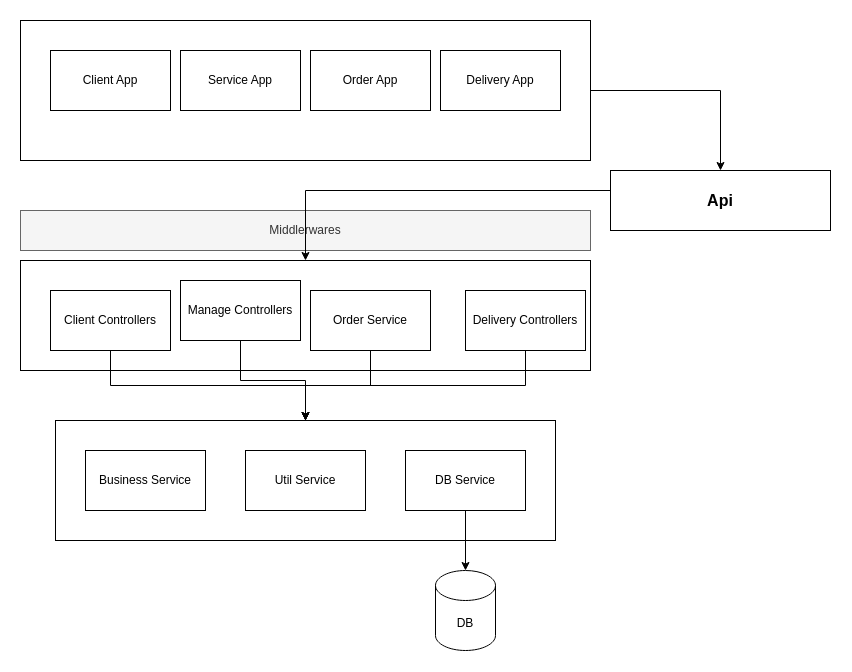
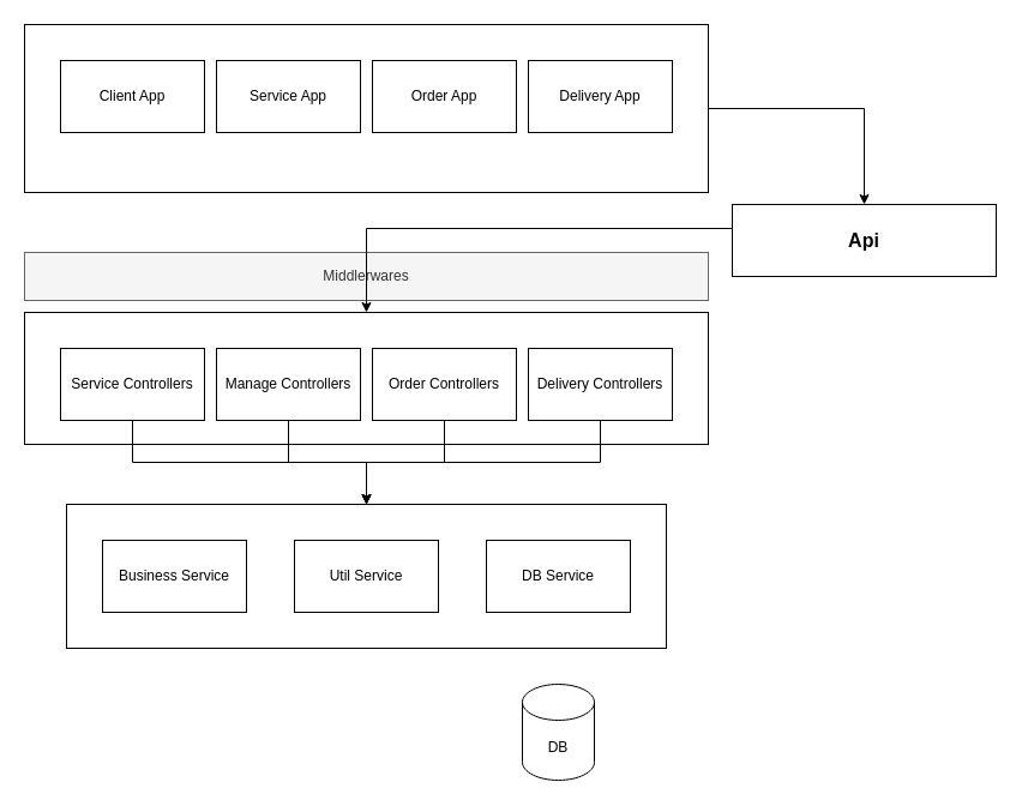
  <mxCell id="0" />
  <mxCell id="1" parent="0" />
  <mxCell id="2" value="Middlerwares" style="rounded=0;whiteSpace=wrap;html=1;fillColor=#f5f5f5;fontColor=#333333;strokeColor=#666666;" vertex="1" parent="1"><mxGeometry x="20" y="210" width="570" height="40" as="geometry" /></mxCell>
  <mxCell id="3" value="" style="rounded=0;whiteSpace=wrap;html=1;" vertex="1" parent="1"><mxGeometry x="55" y="420" width="500" height="120" as="geometry" /></mxCell>
  <mxCell id="4" value="Util Service" style="rounded=0;whiteSpace=wrap;html=1;" vertex="1" parent="1"><mxGeometry x="245" y="450" width="120" height="60" as="geometry" /></mxCell>
- <mxCell id="5" style="edgeStyle=orthogonalEdgeStyle;rounded=0;orthogonalLoop=1;jettySize=auto;html=1;" edge="1" parent="1" source="6" target="23"><mxGeometry relative="1" as="geometry" /></mxCell>
  <mxCell id="6" value="DB Service" style="rounded=0;whiteSpace=wrap;html=1;" vertex="1" parent="1"><mxGeometry x="405" y="450" width="120" height="60" as="geometry" /></mxCell>
  <mxCell id="7" value="Business Service" style="rounded=0;whiteSpace=wrap;html=1;" vertex="1" parent="1"><mxGeometry x="85" y="450" width="120" height="60" as="geometry" /></mxCell>
  <mxCell id="8" value="" style="rounded=0;whiteSpace=wrap;html=1;" vertex="1" parent="1"><mxGeometry x="20" y="260" width="570" height="110" as="geometry" /></mxCell>
  <mxCell id="9" value="" style="edgeStyle=orthogonalEdgeStyle;rounded=0;orthogonalLoop=1;jettySize=auto;html=1;" edge="1" parent="1" source="10" target="3"><mxGeometry relative="1" as="geometry" /></mxCell>
- <mxCell id="10" value="Client Controllers" style="rounded=0;whiteSpace=wrap;html=1;" vertex="1" parent="1"><mxGeometry x="50" y="290" width="120" height="60" as="geometry" /></mxCell>
+ <mxCell id="10" value="Service Controllers" style="rounded=0;whiteSpace=wrap;html=1;" vertex="1" parent="1"><mxGeometry x="50" y="290" width="120" height="60" as="geometry" /></mxCell>
  <mxCell id="11" style="edgeStyle=orthogonalEdgeStyle;rounded=0;orthogonalLoop=1;jettySize=auto;html=1;entryX=0.5;entryY=0;entryDx=0;entryDy=0;" edge="1" parent="1" source="12" target="3"><mxGeometry relative="1" as="geometry" /></mxCell>
- <mxCell id="12" value="Manage Controllers" style="rounded=0;whiteSpace=wrap;html=1;" vertex="1" parent="1"><mxGeometry x="180" y="280" width="120" height="60" as="geometry" /></mxCell>
+ <mxCell id="12" value="Manage Controllers" style="rounded=0;whiteSpace=wrap;html=1;" vertex="1" parent="1"><mxGeometry x="180" y="290" width="120" height="60" as="geometry" /></mxCell>
  <mxCell id="13" style="edgeStyle=orthogonalEdgeStyle;rounded=0;orthogonalLoop=1;jettySize=auto;html=1;entryX=0.5;entryY=0;entryDx=0;entryDy=0;" edge="1" parent="1" source="14" target="3"><mxGeometry relative="1" as="geometry" /></mxCell>
- <mxCell id="14" value="Order Service" style="rounded=0;whiteSpace=wrap;html=1;" vertex="1" parent="1"><mxGeometry x="310" y="290" width="120" height="60" as="geometry" /></mxCell>
+ <mxCell id="14" value="Order Controllers" style="rounded=0;whiteSpace=wrap;html=1;" vertex="1" parent="1"><mxGeometry x="310" y="290" width="120" height="60" as="geometry" /></mxCell>
  <mxCell id="15" style="edgeStyle=orthogonalEdgeStyle;rounded=0;orthogonalLoop=1;jettySize=auto;html=1;entryX=0.5;entryY=0;entryDx=0;entryDy=0;" edge="1" parent="1" source="16" target="3"><mxGeometry relative="1" as="geometry" /></mxCell>
- <mxCell id="16" value="Delivery Controllers" style="rounded=0;whiteSpace=wrap;html=1;" vertex="1" parent="1"><mxGeometry x="465" y="290" width="120" height="60" as="geometry" /></mxCell>
+ <mxCell id="16" value="Delivery Controllers" style="rounded=0;whiteSpace=wrap;html=1;" vertex="1" parent="1"><mxGeometry x="440" y="290" width="120" height="60" as="geometry" /></mxCell>
  <mxCell id="17" style="edgeStyle=orthogonalEdgeStyle;rounded=0;orthogonalLoop=1;jettySize=auto;html=1;entryX=0.5;entryY=0;entryDx=0;entryDy=0;fontSize=16;" edge="1" parent="1" source="18" target="25"><mxGeometry relative="1" as="geometry" /></mxCell>
  <mxCell id="18" value="" style="rounded=0;whiteSpace=wrap;html=1;" vertex="1" parent="1"><mxGeometry x="20" y="20" width="570" height="140" as="geometry" /></mxCell>
  <mxCell id="19" value="Client App" style="rounded=0;whiteSpace=wrap;html=1;" vertex="1" parent="1"><mxGeometry x="50" y="50" width="120" height="60" as="geometry" /></mxCell>
  <mxCell id="20" value="Service App" style="rounded=0;whiteSpace=wrap;html=1;" vertex="1" parent="1"><mxGeometry x="180" y="50" width="120" height="60" as="geometry" /></mxCell>
  <mxCell id="21" value="Order App" style="rounded=0;whiteSpace=wrap;html=1;" vertex="1" parent="1"><mxGeometry x="310" y="50" width="120" height="60" as="geometry" /></mxCell>
  <mxCell id="22" value="Delivery App" style="rounded=0;whiteSpace=wrap;html=1;" vertex="1" parent="1"><mxGeometry x="440" y="50" width="120" height="60" as="geometry" /></mxCell>
  <mxCell id="23" value="DB" style="shape=cylinder3;whiteSpace=wrap;html=1;boundedLbl=1;backgroundOutline=1;size=15;" vertex="1" parent="1"><mxGeometry x="435" y="570" width="60" height="80" as="geometry" /></mxCell>
  <mxCell id="24" style="edgeStyle=orthogonalEdgeStyle;rounded=0;orthogonalLoop=1;jettySize=auto;html=1;fontSize=16;" edge="1" parent="1" source="25" target="8"><mxGeometry relative="1" as="geometry"><Array as="points"><mxPoint x="305" y="190" /></Array></mxGeometry></mxCell>
  <mxCell id="25" value="&lt;font style=&quot;font-size: 16px&quot;&gt;&lt;b&gt;Api&lt;/b&gt;&lt;/font&gt;" style="rounded=0;whiteSpace=wrap;html=1;" vertex="1" parent="1"><mxGeometry x="610" y="170" width="220" height="60" as="geometry" /></mxCell>
